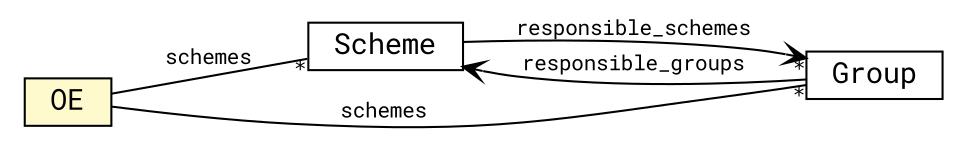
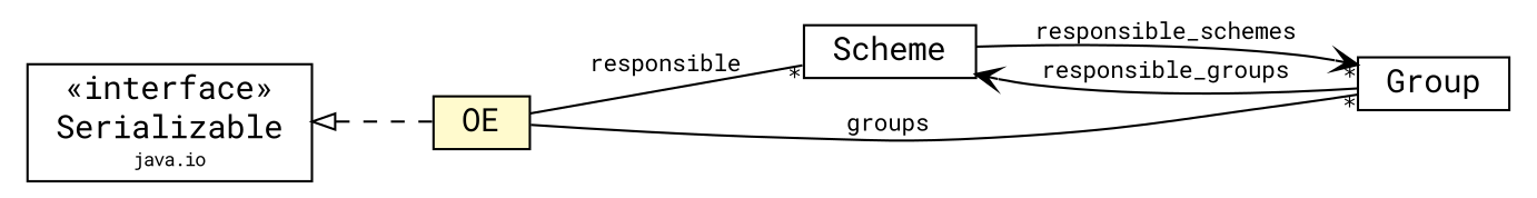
  digraph {
    fontname="Roboto Mono"
    nodesep=0.25
    rankdir=LR
    ranksep=0.5
    node [fontcolor=black fontname="Roboto Mono" fontsize=14.0 shape=plaintext]
    edge [arrowhead=open color=black fontcolor=black fontname="Roboto Mono" fontsize=10.0 headlabel="*" headport=p labelfontname=Helvetica labelfontsize=10 tailport=p]
    n1 [label=<<table title="ora4mas.nopl.oe.Scheme" border="0" cellborder="1" cellspacing="0" cellpadding="2" port="p" href="./Scheme.html"> 		<tr><td><table border="0" cellspacing="0" cellpadding="1"> <tr><td align="center" balign="center"> Scheme </td></tr> 		</table></td></tr> 		</table>>]
    n2 [label=<<table title="ora4mas.nopl.oe.Group" border="0" cellborder="1" cellspacing="0" cellpadding="2" port="p" href="./Group.html"> 		<tr><td><table border="0" cellspacing="0" cellpadding="1"> <tr><td align="center" balign="center"> Group </td></tr> 		</table></td></tr> 		</table>>]
    n3 [label=<<table title="ora4mas.nopl.oe.OE" border="0" cellborder="1" cellspacing="0" cellpadding="2" port="p" bgcolor="lemonChiffon" href="./OE.html"> 		<tr><td><table border="0" cellspacing="0" cellpadding="1"> <tr><td align="center" balign="center"> OE </td></tr> 		</table></td></tr> 		</table>>]
+   n4 [label=<<table title="java.io.Serializable" border="0" cellborder="1" cellspacing="0" cellpadding="2" port="p" href="http://java.sun.com/j2se/1.4.2/docs/api/java/io/Serializable.html"> 		<tr><td><table border="0" cellspacing="0" cellpadding="1"> <tr><td align="center" balign="center"> &#171;interface&#187; </td></tr> <tr><td align="center" balign="center"> Serializable </td></tr> <tr><td align="center" balign="center"><font point-size="8.0"> java.io </font></td></tr> 		</table></td></tr> 		</table>>]
    n1 -> n2 [label=responsible_schemes]
    n2 -> n1 [label=responsible_groups headlabel=""]
-   n3 -> n1 [arrowhead=none arrowtail=diamond label=schemes]
-   n3 -> n2 [arrowhead=none arrowtail=diamond label=schemes]
+   n3 -> n1 [arrowhead=none arrowtail=diamond label=responsible]
+   n3 -> n2 [arrowhead=none arrowtail=diamond label=groups]
+   n4 -> n3 [arrowtail=empty dir=back fontsize=10 style=dashed arrowhead="" color="" fontcolor="" headlabel=""]
  }
